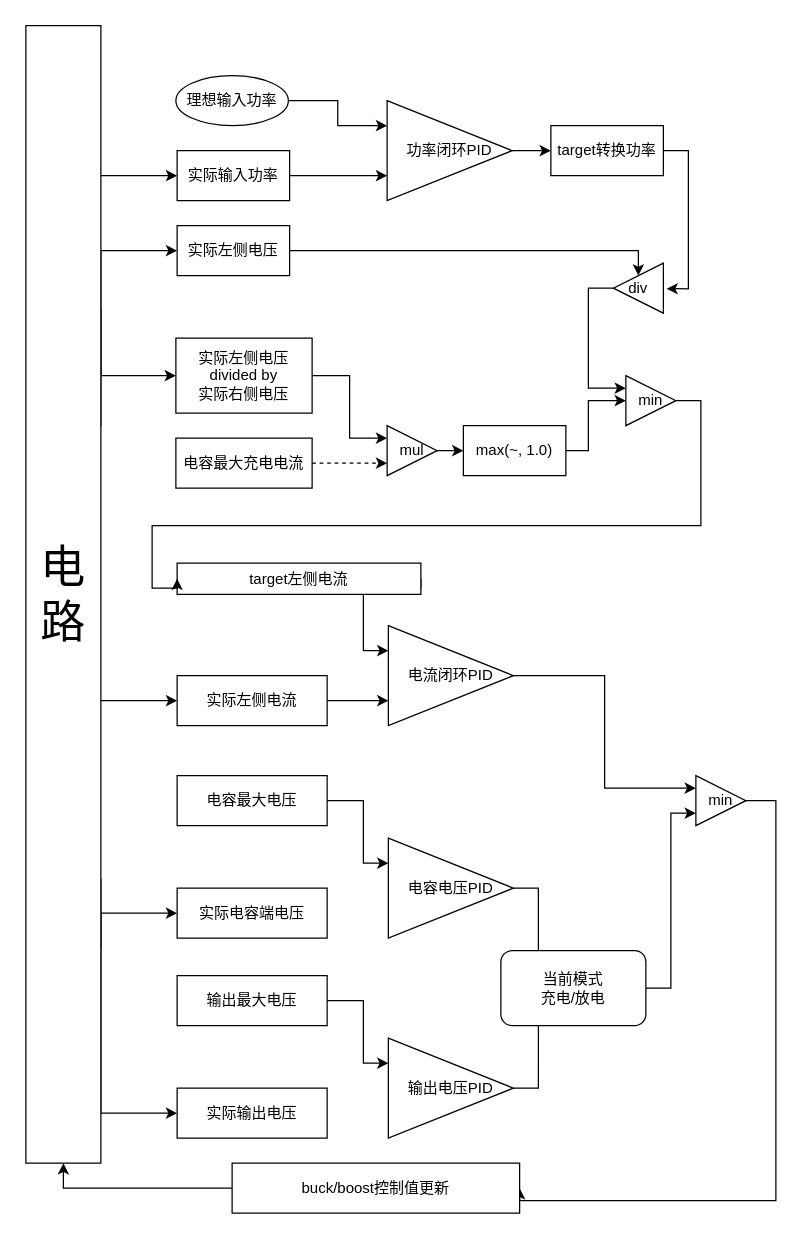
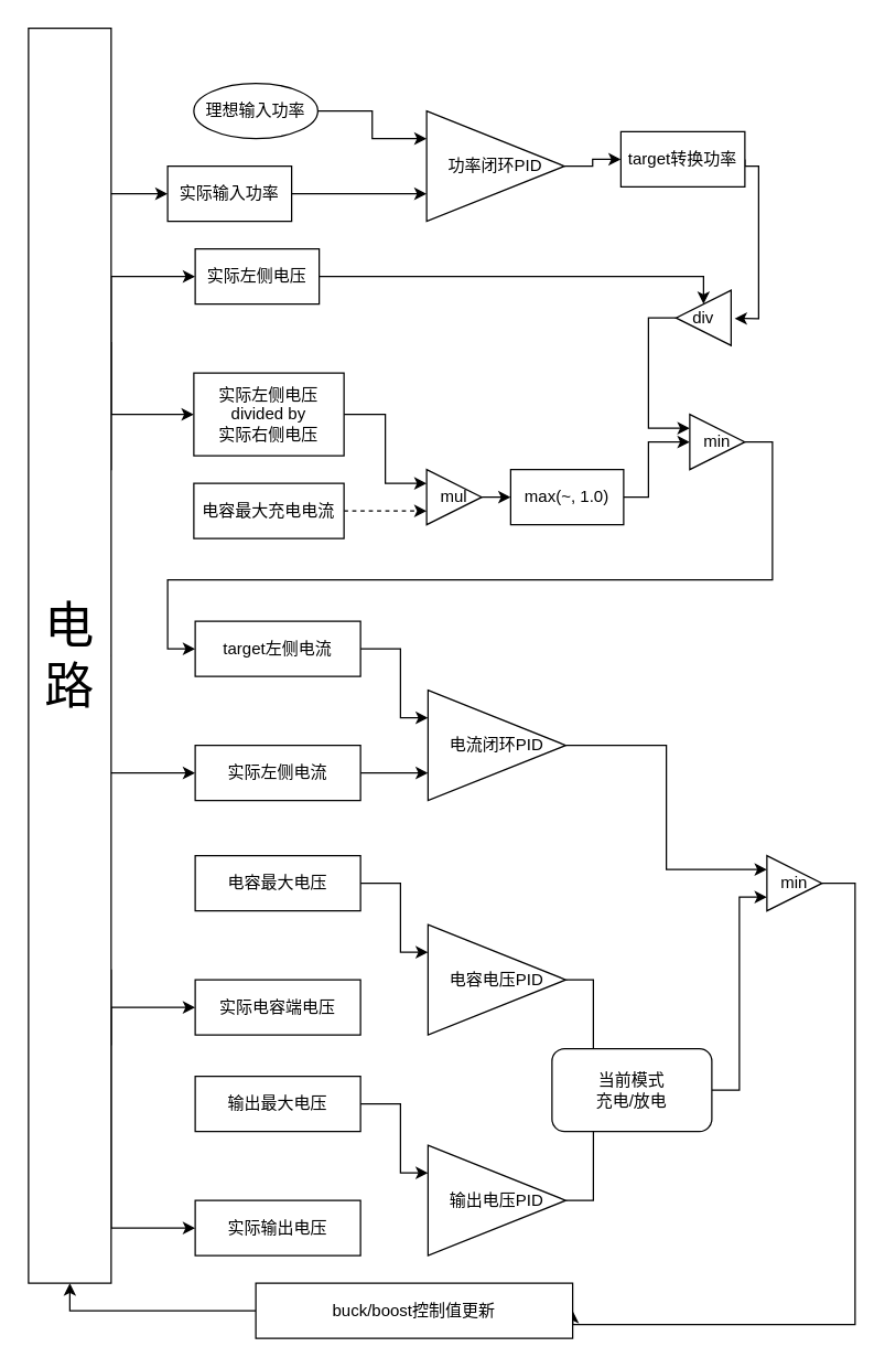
  <mxCell id="0" />
  <mxCell id="1" parent="0" />
  <mxCell id="2" style="edgeStyle=orthogonalEdgeStyle;rounded=0;orthogonalLoop=1;jettySize=auto;html=1;exitX=1;exitY=0.5;exitDx=0;exitDy=0;entryX=0;entryY=0.5;entryDx=0;entryDy=0;" parent="1" source="3" target="9" edge="1"><mxGeometry relative="1" as="geometry" /></mxCell>
  <mxCell id="3" value="功率闭环PID" style="triangle;whiteSpace=wrap;html=1;" parent="1" vertex="1"><mxGeometry x="309" y="80" width="100" height="80" as="geometry" /></mxCell>
  <mxCell id="4" style="edgeStyle=orthogonalEdgeStyle;rounded=0;orthogonalLoop=1;jettySize=auto;html=1;exitX=1;exitY=0.5;exitDx=0;exitDy=0;entryX=0;entryY=0.75;entryDx=0;entryDy=0;" parent="1" source="5" target="3" edge="1"><mxGeometry relative="1" as="geometry" /></mxCell>
- <mxCell id="5" value="实际输入功率" style="rounded=0;whiteSpace=wrap;html=1;" parent="1" vertex="1"><mxGeometry x="141" y="120" width="90" height="40" as="geometry" /></mxCell>
+ <mxCell id="5" value="实际输入功率" style="rounded=0;whiteSpace=wrap;html=1;" parent="1" vertex="1"><mxGeometry x="121" y="120" width="90" height="40" as="geometry" /></mxCell>
  <mxCell id="6" style="edgeStyle=orthogonalEdgeStyle;rounded=0;orthogonalLoop=1;jettySize=auto;html=1;exitX=1;exitY=0.5;exitDx=0;exitDy=0;entryX=0;entryY=0.25;entryDx=0;entryDy=0;" parent="1" source="7" target="3" edge="1"><mxGeometry relative="1" as="geometry" /></mxCell>
  <mxCell id="7" value="理想输入功率" style="ellipse;whiteSpace=wrap;html=1;" parent="1" vertex="1"><mxGeometry x="140" y="60" width="90" height="40" as="geometry" /></mxCell>
  <mxCell id="8" style="edgeStyle=orthogonalEdgeStyle;rounded=0;orthogonalLoop=1;jettySize=auto;html=1;exitX=1;exitY=0.5;exitDx=0;exitDy=0;entryX=-0.064;entryY=0.512;entryDx=0;entryDy=0;entryPerimeter=0;" edge="1" parent="1" source="9" target="50"><mxGeometry relative="1" as="geometry"><mxPoint x="260" y="230" as="targetPoint" /><Array as="points"><mxPoint x="550" y="120" /><mxPoint x="550" y="230" /></Array></mxGeometry></mxCell>
- <mxCell id="9" value="target转换功率" style="rounded=0;whiteSpace=wrap;html=1;" parent="1" vertex="1"><mxGeometry x="440" y="100" width="90" height="40" as="geometry" /></mxCell>
+ <mxCell id="9" value="target转换功率" style="rounded=0;whiteSpace=wrap;html=1;" parent="1" vertex="1"><mxGeometry x="450" y="95" width="90" height="40" as="geometry" /></mxCell>
  <mxCell id="10" style="edgeStyle=orthogonalEdgeStyle;rounded=0;orthogonalLoop=1;jettySize=auto;html=1;exitX=1;exitY=0.5;exitDx=0;exitDy=0;entryX=0;entryY=0.25;entryDx=0;entryDy=0;" parent="1" source="11" target="20" edge="1"><mxGeometry relative="1" as="geometry" /></mxCell>
  <mxCell id="11" value="电流闭环PID" style="triangle;whiteSpace=wrap;html=1;" parent="1" vertex="1"><mxGeometry x="310" y="500" width="100" height="80" as="geometry" /></mxCell>
  <mxCell id="12" style="edgeStyle=orthogonalEdgeStyle;rounded=0;orthogonalLoop=1;jettySize=auto;html=1;entryX=0;entryY=0.75;entryDx=0;entryDy=0;" parent="1" source="13" target="11" edge="1"><mxGeometry relative="1" as="geometry" /></mxCell>
  <mxCell id="13" value="实际左侧电流" style="rounded=0;whiteSpace=wrap;html=1;" parent="1" vertex="1"><mxGeometry x="141" y="540" width="120" height="40" as="geometry" /></mxCell>
  <mxCell id="14" style="edgeStyle=orthogonalEdgeStyle;rounded=0;orthogonalLoop=1;jettySize=auto;html=1;exitX=1;exitY=0.5;exitDx=0;exitDy=0;entryX=0.253;entryY=0.163;entryDx=0;entryDy=0;entryPerimeter=0;" edge="1" parent="1" source="15" target="36"><mxGeometry relative="1" as="geometry" /></mxCell>
  <mxCell id="15" value="电容电压PID" style="triangle;whiteSpace=wrap;html=1;" parent="1" vertex="1"><mxGeometry x="310" y="670" width="100" height="80" as="geometry" /></mxCell>
  <mxCell id="16" style="edgeStyle=orthogonalEdgeStyle;rounded=0;orthogonalLoop=1;jettySize=auto;html=1;exitX=1;exitY=0.5;exitDx=0;exitDy=0;entryX=0;entryY=0.25;entryDx=0;entryDy=0;" edge="1" parent="1" source="17" target="15"><mxGeometry relative="1" as="geometry"><mxPoint x="286" y="700" as="targetPoint" /><Array as="points"><mxPoint x="290" y="640" /><mxPoint x="290" y="690" /></Array></mxGeometry></mxCell>
  <mxCell id="17" value="电容最大电压" style="rounded=0;whiteSpace=wrap;html=1;" parent="1" vertex="1"><mxGeometry x="141" y="620" width="120" height="40" as="geometry" /></mxCell>
  <mxCell id="18" value="实际电容端电压" style="rounded=0;whiteSpace=wrap;html=1;" parent="1" vertex="1"><mxGeometry x="141" y="710" width="120" height="40" as="geometry" /></mxCell>
  <mxCell id="19" style="edgeStyle=orthogonalEdgeStyle;rounded=0;orthogonalLoop=1;jettySize=auto;html=1;exitX=1;exitY=0.5;exitDx=0;exitDy=0;entryX=1;entryY=0.5;entryDx=0;entryDy=0;" parent="1" source="20" target="22" edge="1"><mxGeometry relative="1" as="geometry"><mxPoint x="456" y="860" as="targetPoint" /><Array as="points"><mxPoint x="620" y="640" /><mxPoint x="620" y="960" /></Array></mxGeometry></mxCell>
  <mxCell id="20" value="min" style="triangle;whiteSpace=wrap;html=1;" parent="1" vertex="1"><mxGeometry x="556" y="620" width="40" height="40" as="geometry" /></mxCell>
  <mxCell id="21" style="edgeStyle=orthogonalEdgeStyle;rounded=0;orthogonalLoop=1;jettySize=auto;html=1;exitX=0;exitY=0.5;exitDx=0;exitDy=0;entryX=0.5;entryY=1;entryDx=0;entryDy=0;" parent="1" source="22" target="29" edge="1"><mxGeometry relative="1" as="geometry" /></mxCell>
  <mxCell id="22" value="buck/boost控制值更新" style="rounded=0;whiteSpace=wrap;html=1;" parent="1" vertex="1"><mxGeometry x="185" y="930" width="230" height="40" as="geometry" /></mxCell>
  <mxCell id="23" style="edgeStyle=orthogonalEdgeStyle;rounded=0;orthogonalLoop=1;jettySize=auto;html=1;exitX=1;exitY=0.5;exitDx=0;exitDy=0;entryX=0;entryY=0.5;entryDx=0;entryDy=0;" parent="1" source="29" target="13" edge="1"><mxGeometry relative="1" as="geometry"><Array as="points"><mxPoint x="66" y="560" /></Array></mxGeometry></mxCell>
  <mxCell id="24" style="edgeStyle=orthogonalEdgeStyle;rounded=0;orthogonalLoop=1;jettySize=auto;html=1;exitX=1;exitY=0.25;exitDx=0;exitDy=0;entryX=0;entryY=0.5;entryDx=0;entryDy=0;" parent="1" source="29" target="5" edge="1"><mxGeometry relative="1" as="geometry"><Array as="points"><mxPoint x="66" y="340" /></Array></mxGeometry></mxCell>
  <mxCell id="25" style="edgeStyle=orthogonalEdgeStyle;rounded=0;orthogonalLoop=1;jettySize=auto;html=1;exitX=1;exitY=0.75;exitDx=0;exitDy=0;entryX=0;entryY=0.5;entryDx=0;entryDy=0;" edge="1" parent="1" target="18"><mxGeometry relative="1" as="geometry"><mxPoint x="80" y="757.5" as="sourcePoint" /><Array as="points"><mxPoint x="80" y="730" /></Array></mxGeometry></mxCell>
  <mxCell id="26" style="edgeStyle=orthogonalEdgeStyle;rounded=0;orthogonalLoop=1;jettySize=auto;html=1;exitX=1;exitY=0.75;exitDx=0;exitDy=0;entryX=0;entryY=0.5;entryDx=0;entryDy=0;" edge="1" parent="1" source="29" target="34"><mxGeometry relative="1" as="geometry"><Array as="points"><mxPoint x="80" y="890" /></Array></mxGeometry></mxCell>
  <mxCell id="27" style="edgeStyle=orthogonalEdgeStyle;rounded=0;orthogonalLoop=1;jettySize=auto;html=1;exitX=1;exitY=0.25;exitDx=0;exitDy=0;entryX=0;entryY=0.5;entryDx=0;entryDy=0;" edge="1" parent="1" source="29" target="40"><mxGeometry relative="1" as="geometry"><Array as="points"><mxPoint x="80" y="300" /></Array></mxGeometry></mxCell>
  <mxCell id="28" style="edgeStyle=orthogonalEdgeStyle;rounded=0;orthogonalLoop=1;jettySize=auto;html=1;exitX=1;exitY=0.25;exitDx=0;exitDy=0;entryX=0;entryY=0.5;entryDx=0;entryDy=0;" edge="1" parent="1" source="29" target="46"><mxGeometry relative="1" as="geometry"><Array as="points"><mxPoint x="80" y="200" /></Array></mxGeometry></mxCell>
  <mxCell id="29" value="&lt;font style=&quot;font-size: 36px;&quot;&gt;电&lt;br&gt;路&lt;/font&gt;" style="rounded=0;whiteSpace=wrap;html=1;" parent="1" vertex="1"><mxGeometry x="20" y="20" width="60" height="910" as="geometry" /></mxCell>
  <mxCell id="30" style="edgeStyle=orthogonalEdgeStyle;rounded=0;orthogonalLoop=1;jettySize=auto;html=1;exitX=1;exitY=0.5;exitDx=0;exitDy=0;entryX=0.259;entryY=0.833;entryDx=0;entryDy=0;entryPerimeter=0;" edge="1" parent="1" source="31" target="36"><mxGeometry relative="1" as="geometry" /></mxCell>
  <mxCell id="31" value="输出电压PID" style="triangle;whiteSpace=wrap;html=1;" vertex="1" parent="1"><mxGeometry x="310" y="830" width="100" height="80" as="geometry" /></mxCell>
  <mxCell id="32" style="edgeStyle=orthogonalEdgeStyle;rounded=0;orthogonalLoop=1;jettySize=auto;html=1;exitX=1;exitY=0.5;exitDx=0;exitDy=0;entryX=0;entryY=0.25;entryDx=0;entryDy=0;" edge="1" parent="1" source="33" target="31"><mxGeometry relative="1" as="geometry"><mxPoint x="286" y="860" as="targetPoint" /><Array as="points"><mxPoint x="290" y="800" /><mxPoint x="290" y="850" /></Array></mxGeometry></mxCell>
  <mxCell id="33" value="输出最大电压" style="rounded=0;whiteSpace=wrap;html=1;" vertex="1" parent="1"><mxGeometry x="141" y="780" width="120" height="40" as="geometry" /></mxCell>
  <mxCell id="34" value="实际输出电压" style="rounded=0;whiteSpace=wrap;html=1;" vertex="1" parent="1"><mxGeometry x="141" y="870" width="120" height="40" as="geometry" /></mxCell>
  <mxCell id="35" style="edgeStyle=orthogonalEdgeStyle;rounded=0;orthogonalLoop=1;jettySize=auto;html=1;exitX=1;exitY=0.5;exitDx=0;exitDy=0;entryX=0;entryY=0.75;entryDx=0;entryDy=0;" edge="1" parent="1" source="36" target="20"><mxGeometry relative="1" as="geometry" /></mxCell>
  <mxCell id="36" value="当前模式&lt;br&gt;充电/放电" style="whiteSpace=wrap;html=1;rounded=1;" vertex="1" parent="1"><mxGeometry x="400" y="760" width="116" height="60" as="geometry" /></mxCell>
  <mxCell id="37" style="edgeStyle=orthogonalEdgeStyle;rounded=0;orthogonalLoop=1;jettySize=auto;html=1;exitX=1;exitY=0.5;exitDx=0;exitDy=0;entryX=0;entryY=0.25;entryDx=0;entryDy=0;" edge="1" parent="1" source="38" target="11"><mxGeometry relative="1" as="geometry"><Array as="points"><mxPoint x="290" y="470" /><mxPoint x="290" y="520" /></Array></mxGeometry></mxCell>
- <mxCell id="38" value="target左侧电流" style="rounded=0;whiteSpace=wrap;html=1;" parent="1" vertex="1"><mxGeometry x="141" y="450" width="195" height="25" as="geometry" /></mxCell>
+ <mxCell id="38" value="target左侧电流" style="rounded=0;whiteSpace=wrap;html=1;" parent="1" vertex="1"><mxGeometry x="141" y="450" width="120" height="40" as="geometry" /></mxCell>
  <mxCell id="39" style="edgeStyle=orthogonalEdgeStyle;rounded=0;orthogonalLoop=1;jettySize=auto;html=1;exitX=1;exitY=0.5;exitDx=0;exitDy=0;entryX=0;entryY=0.25;entryDx=0;entryDy=0;" edge="1" parent="1" source="40" target="44"><mxGeometry relative="1" as="geometry" /></mxCell>
  <mxCell id="40" value="实际左侧电压&lt;br&gt;divided by&lt;br&gt;实际右侧电压" style="rounded=0;whiteSpace=wrap;html=1;" vertex="1" parent="1"><mxGeometry x="140" y="270" width="109" height="60" as="geometry" /></mxCell>
  <mxCell id="41" style="edgeStyle=orthogonalEdgeStyle;rounded=0;orthogonalLoop=1;jettySize=auto;html=1;exitX=1;exitY=0.5;exitDx=0;exitDy=0;entryX=0;entryY=0.75;entryDx=0;entryDy=0;dashed=1;" edge="1" parent="1" source="42" target="44"><mxGeometry relative="1" as="geometry" /></mxCell>
  <mxCell id="42" value="电容最大充电电流" style="rounded=0;whiteSpace=wrap;html=1;" vertex="1" parent="1"><mxGeometry x="140" y="350" width="109" height="40" as="geometry" /></mxCell>
  <mxCell id="43" style="edgeStyle=orthogonalEdgeStyle;rounded=0;orthogonalLoop=1;jettySize=auto;html=1;exitX=1;exitY=0.5;exitDx=0;exitDy=0;entryX=0;entryY=0.5;entryDx=0;entryDy=0;" edge="1" parent="1" source="44" target="48"><mxGeometry relative="1" as="geometry" /></mxCell>
  <mxCell id="44" value="mul" style="triangle;whiteSpace=wrap;html=1;" vertex="1" parent="1"><mxGeometry x="309" y="340" width="40" height="40" as="geometry" /></mxCell>
  <mxCell id="45" style="edgeStyle=orthogonalEdgeStyle;rounded=0;orthogonalLoop=1;jettySize=auto;html=1;exitX=1;exitY=0.5;exitDx=0;exitDy=0;entryX=0.5;entryY=0;entryDx=0;entryDy=0;" edge="1" parent="1" source="46" target="50"><mxGeometry relative="1" as="geometry"><mxPoint x="330" y="200" as="targetPoint" /><Array as="points"><mxPoint x="510" y="200" /></Array></mxGeometry></mxCell>
  <mxCell id="46" value="实际左侧电压" style="rounded=0;whiteSpace=wrap;html=1;" vertex="1" parent="1"><mxGeometry x="141" y="180" width="90" height="40" as="geometry" /></mxCell>
  <mxCell id="47" style="edgeStyle=orthogonalEdgeStyle;rounded=0;orthogonalLoop=1;jettySize=auto;html=1;exitX=1;exitY=0.5;exitDx=0;exitDy=0;entryX=0;entryY=0.5;entryDx=0;entryDy=0;" edge="1" parent="1" source="48" target="52"><mxGeometry relative="1" as="geometry"><Array as="points"><mxPoint x="470" y="360" /><mxPoint x="470" y="320" /></Array></mxGeometry></mxCell>
  <mxCell id="48" value="max(~, 1.0)" style="whiteSpace=wrap;html=1;" vertex="1" parent="1"><mxGeometry x="370" y="340" width="82" height="40" as="geometry" /></mxCell>
  <mxCell id="49" style="edgeStyle=orthogonalEdgeStyle;rounded=0;orthogonalLoop=1;jettySize=auto;html=1;exitX=0;exitY=0.5;exitDx=0;exitDy=0;entryX=0;entryY=0.25;entryDx=0;entryDy=0;" edge="1" parent="1" source="50" target="52"><mxGeometry relative="1" as="geometry"><mxPoint x="450" y="310" as="targetPoint" /><Array as="points"><mxPoint x="470" y="230" /><mxPoint x="470" y="310" /></Array></mxGeometry></mxCell>
  <mxCell id="50" value="div" style="triangle;whiteSpace=wrap;html=1;flipH=1;" vertex="1" parent="1"><mxGeometry x="490" y="210" width="40" height="40" as="geometry" /></mxCell>
  <mxCell id="51" style="edgeStyle=orthogonalEdgeStyle;rounded=0;orthogonalLoop=1;jettySize=auto;html=1;exitX=1;exitY=0.5;exitDx=0;exitDy=0;entryX=0;entryY=0.5;entryDx=0;entryDy=0;" edge="1" parent="1" source="52" target="38"><mxGeometry relative="1" as="geometry"><Array as="points"><mxPoint x="560" y="320" /><mxPoint x="560" y="420" /><mxPoint x="121" y="420" /><mxPoint x="121" y="470" /></Array></mxGeometry></mxCell>
  <mxCell id="52" value="min" style="triangle;whiteSpace=wrap;html=1;" vertex="1" parent="1"><mxGeometry x="500" y="300" width="40" height="40" as="geometry" /></mxCell>
